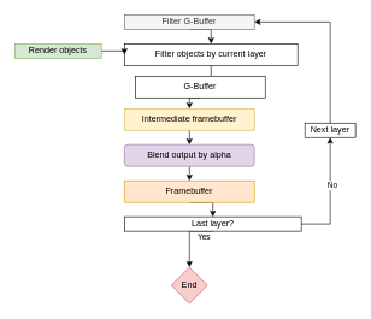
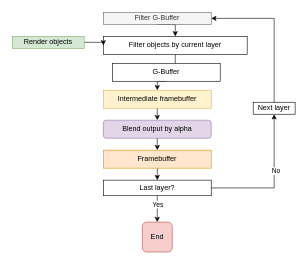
  <mxCell id="0" />
  <mxCell id="1" parent="0" />
  <mxCell id="2" style="edgeStyle=orthogonalEdgeStyle;rounded=0;orthogonalLoop=1;jettySize=auto;html=1;exitX=0.5;exitY=1;exitDx=0;exitDy=0;" edge="1" parent="1" source="3" target="5"><mxGeometry relative="1" as="geometry" /></mxCell>
  <mxCell id="3" value="Filter objects by current layer" style="rounded=0;whiteSpace=wrap;html=1;" vertex="1" parent="1"><mxGeometry x="172" y="60" width="240" height="30" as="geometry" /></mxCell>
  <mxCell id="4" style="edgeStyle=orthogonalEdgeStyle;rounded=0;orthogonalLoop=1;jettySize=auto;html=1;exitX=0.5;exitY=1;exitDx=0;exitDy=0;entryX=0.5;entryY=0;entryDx=0;entryDy=0;" edge="1" parent="1" source="5" target="14"><mxGeometry relative="1" as="geometry" /></mxCell>
  <mxCell id="5" value="G-Buffer" style="rounded=0;whiteSpace=wrap;html=1;" vertex="1" parent="1"><mxGeometry x="187" y="105" width="180" height="30" as="geometry" /></mxCell>
  <mxCell id="6" style="edgeStyle=orthogonalEdgeStyle;rounded=0;orthogonalLoop=1;jettySize=auto;html=1;exitX=1;exitY=0.5;exitDx=0;exitDy=0;entryX=0.5;entryY=1;entryDx=0;entryDy=0;" edge="1" parent="1" source="10" target="12"><mxGeometry relative="1" as="geometry" /></mxCell>
  <mxCell id="7" value="No" style="edgeLabel;html=1;align=center;verticalAlign=middle;resizable=0;points=[];" vertex="1" connectable="0" parent="6"><mxGeometry x="0.179" y="-2" relative="1" as="geometry"><mxPoint as="offset" /></mxGeometry></mxCell>
  <mxCell id="8" style="edgeStyle=orthogonalEdgeStyle;rounded=0;orthogonalLoop=1;jettySize=auto;html=1;exitX=0.5;exitY=1;exitDx=0;exitDy=0;entryX=0.5;entryY=0;entryDx=0;entryDy=0;" edge="1" parent="1" source="10" target="21"><mxGeometry relative="1" as="geometry"><mxPoint x="262.034" y="360" as="targetPoint" /><Array as="points"><mxPoint x="262" y="340" /><mxPoint x="262" y="340" /></Array></mxGeometry></mxCell>
  <mxCell id="9" value="Yes" style="edgeLabel;html=1;align=center;verticalAlign=middle;resizable=0;points=[];" vertex="1" connectable="0" parent="8"><mxGeometry x="-0.676" relative="1" as="geometry"><mxPoint y="7" as="offset" /></mxGeometry></mxCell>
- <mxCell id="10" value="Last layer?" style="rounded=0;whiteSpace=wrap;html=1;" vertex="1" parent="1"><mxGeometry x="172" y="300" width="245" height="20" as="geometry" /></mxCell>
+ <mxCell id="10" value="Last layer?" style="rounded=0;whiteSpace=wrap;html=1;" vertex="1" parent="1"><mxGeometry x="172" y="300" width="180" height="26" as="geometry" /></mxCell>
  <mxCell id="11" style="edgeStyle=orthogonalEdgeStyle;rounded=0;orthogonalLoop=1;jettySize=auto;html=1;exitX=0.5;exitY=0;exitDx=0;exitDy=0;entryX=1;entryY=0.5;entryDx=0;entryDy=0;" edge="1" parent="1" source="12" target="16"><mxGeometry relative="1" as="geometry" /></mxCell>
  <mxCell id="12" value="Next layer" style="rounded=0;whiteSpace=wrap;html=1;" vertex="1" parent="1"><mxGeometry x="422" y="170" width="70" height="20" as="geometry" /></mxCell>
  <mxCell id="13" style="edgeStyle=orthogonalEdgeStyle;rounded=0;orthogonalLoop=1;jettySize=auto;html=1;exitX=0.5;exitY=1;exitDx=0;exitDy=0;entryX=0.5;entryY=0;entryDx=0;entryDy=0;" edge="1" parent="1" source="14" target="18"><mxGeometry relative="1" as="geometry" /></mxCell>
  <mxCell id="14" value="Intermediate framebuffer" style="rounded=0;whiteSpace=wrap;html=1;fillColor=#fff2cc;strokeColor=#d6b656;" vertex="1" parent="1"><mxGeometry x="172" y="150" width="180" height="30" as="geometry" /></mxCell>
  <mxCell id="15" style="edgeStyle=orthogonalEdgeStyle;rounded=0;orthogonalLoop=1;jettySize=auto;html=1;exitX=0.5;exitY=1;exitDx=0;exitDy=0;entryX=0.5;entryY=0;entryDx=0;entryDy=0;" edge="1" parent="1" source="16" target="3"><mxGeometry relative="1" as="geometry" /></mxCell>
  <mxCell id="16" value="Filter G-Buffer" style="rounded=0;whiteSpace=wrap;html=1;fillColor=#f5f5f5;strokeColor=#666666;fontColor=#333333;" vertex="1" parent="1"><mxGeometry x="172" y="20" width="180" height="20" as="geometry" /></mxCell>
  <mxCell id="17" style="edgeStyle=orthogonalEdgeStyle;rounded=0;orthogonalLoop=1;jettySize=auto;html=1;exitX=0.5;exitY=1;exitDx=0;exitDy=0;entryX=0.5;entryY=0;entryDx=0;entryDy=0;" edge="1" parent="1" source="18" target="20"><mxGeometry relative="1" as="geometry" /></mxCell>
  <mxCell id="18" value="Blend output by alpha" style="rounded=1;whiteSpace=wrap;html=1;fillColor=#e1d5e7;strokeColor=#9673a6;" vertex="1" parent="1"><mxGeometry x="172" y="200" width="180" height="30" as="geometry" /></mxCell>
  <mxCell id="19" style="edgeStyle=orthogonalEdgeStyle;rounded=0;orthogonalLoop=1;jettySize=auto;html=1;exitX=0.5;exitY=1;exitDx=0;exitDy=0;entryX=0.5;entryY=0;entryDx=0;entryDy=0;" edge="1" parent="1" source="20" target="10"><mxGeometry relative="1" as="geometry" /></mxCell>
  <mxCell id="20" value="Framebuffer" style="rounded=0;whiteSpace=wrap;html=1;fillColor=#ffe6cc;strokeColor=#d79b00;" vertex="1" parent="1"><mxGeometry x="172" y="250" width="180" height="30" as="geometry" /></mxCell>
- <mxCell id="21" value="End" style="rhombus;whiteSpace=wrap;html=1;fillColor=#f8cecc;strokeColor=#b85450;" vertex="1" parent="1"><mxGeometry x="237" y="370" width="50" height="50" as="geometry" /></mxCell>
+ <mxCell id="21" value="End" style="whiteSpace=wrap;html=1;fillColor=#f8cecc;strokeColor=#b85450;rounded=1;" vertex="1" parent="1"><mxGeometry x="237" y="370" width="50" height="50" as="geometry" /></mxCell>
  <mxCell id="22" style="edgeStyle=orthogonalEdgeStyle;rounded=0;orthogonalLoop=1;jettySize=auto;html=1;exitX=1;exitY=0.5;exitDx=0;exitDy=0;entryX=0;entryY=0.5;entryDx=0;entryDy=0;" edge="1" parent="1" source="23" target="3"><mxGeometry relative="1" as="geometry" /></mxCell>
  <mxCell id="23" value="Render objects" style="rounded=0;whiteSpace=wrap;html=1;fillColor=#d5e8d4;strokeColor=#82b366;" vertex="1" parent="1"><mxGeometry x="20" y="60" width="120" height="20" as="geometry" /></mxCell>
